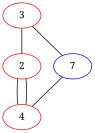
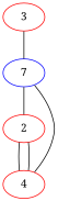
  graph {
    fontname="Noto Serif"
    node [color=red fontname="Noto Serif"]
    edge [fontname="Noto Serif"]
    3
    2
    n3 [color=blue label=7]
    4
-   3 -- 2 [weight=2]
+   n3 -- 2 [weight=2]
    3 -- n3
    2 -- 4
    n3 -- 4
    4 -- 2
  }
